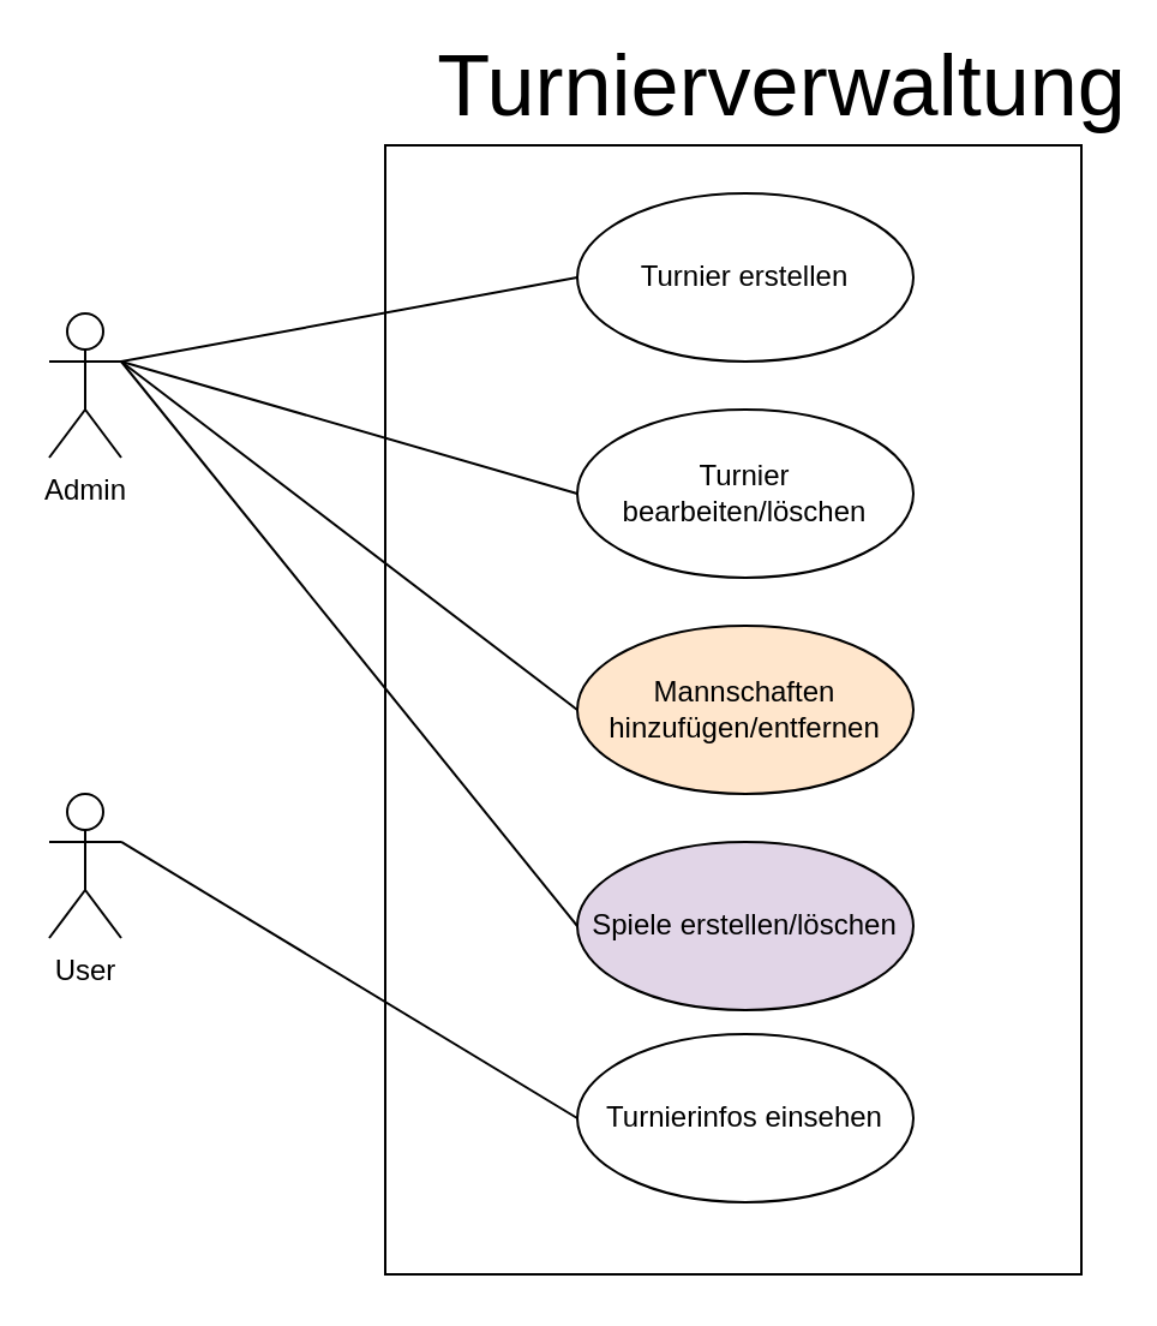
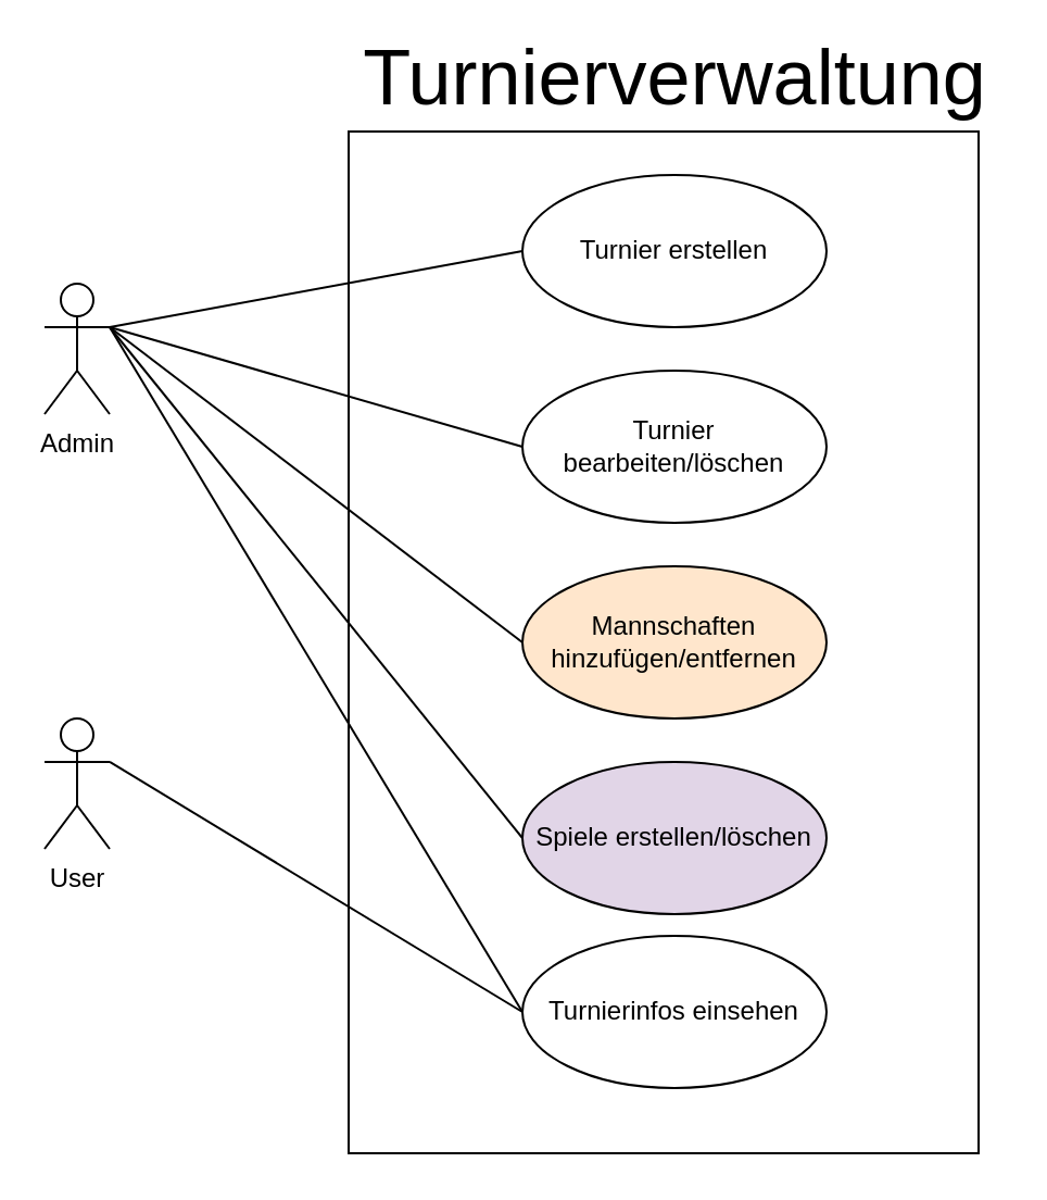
  <mxCell id="0" />
  <mxCell id="1" parent="0" />
  <mxCell id="2" value="Spiele erstellen/löschen" style="ellipse;whiteSpace=wrap;html=1;fillColor=#e1d5e7;" vertex="1" parent="1"><mxGeometry x="240" y="350" width="140" height="70" as="geometry" /></mxCell>
  <mxCell id="3" value="Turnier erstellen" style="ellipse;whiteSpace=wrap;html=1;" vertex="1" parent="1"><mxGeometry x="240" y="80" width="140" height="70" as="geometry" /></mxCell>
  <mxCell id="4" value="Turnier bearbeiten/löschen" style="ellipse;whiteSpace=wrap;html=1;" vertex="1" parent="1"><mxGeometry x="240" y="170" width="140" height="70" as="geometry" /></mxCell>
  <mxCell id="5" value="Mannschaften hinzufügen/entfernen" style="ellipse;whiteSpace=wrap;html=1;fillColor=#ffe6cc;" vertex="1" parent="1"><mxGeometry x="240" y="260" width="140" height="70" as="geometry" /></mxCell>
  <mxCell id="6" value="Admin" style="shape=umlActor;verticalLabelPosition=bottom;verticalAlign=top;html=1;outlineConnect=0;" vertex="1" parent="1"><mxGeometry x="20" y="130" width="30" height="60" as="geometry" /></mxCell>
  <mxCell id="7" value="Turnierinfos einsehen" style="ellipse;whiteSpace=wrap;html=1;" vertex="1" parent="1"><mxGeometry x="240" y="430" width="140" height="70" as="geometry" /></mxCell>
  <mxCell id="8" value="User" style="shape=umlActor;verticalLabelPosition=bottom;verticalAlign=top;html=1;outlineConnect=0;" vertex="1" parent="1"><mxGeometry x="20" y="330" width="30" height="60" as="geometry" /></mxCell>
  <mxCell id="9" value="" style="endArrow=none;html=1;entryX=0;entryY=0.5;entryDx=0;entryDy=0;exitX=1;exitY=0.333;exitDx=0;exitDy=0;exitPerimeter=0;" edge="1" parent="1" source="6" target="3"><mxGeometry width="50" height="50" relative="1" as="geometry"><mxPoint x="280" y="380" as="sourcePoint" /><mxPoint x="330" y="330" as="targetPoint" /></mxGeometry></mxCell>
  <mxCell id="10" value="" style="endArrow=none;html=1;entryX=0;entryY=0.5;entryDx=0;entryDy=0;" edge="1" parent="1" target="4"><mxGeometry width="50" height="50" relative="1" as="geometry"><mxPoint x="50" y="150" as="sourcePoint" /><mxPoint x="250" y="125" as="targetPoint" /></mxGeometry></mxCell>
  <mxCell id="11" value="" style="endArrow=none;html=1;entryX=0;entryY=0.5;entryDx=0;entryDy=0;" edge="1" parent="1" target="5"><mxGeometry width="50" height="50" relative="1" as="geometry"><mxPoint x="50" y="150" as="sourcePoint" /><mxPoint x="250" y="215" as="targetPoint" /></mxGeometry></mxCell>
  <mxCell id="12" value="" style="endArrow=none;html=1;entryX=0;entryY=0.5;entryDx=0;entryDy=0;" edge="1" parent="1" target="2"><mxGeometry width="50" height="50" relative="1" as="geometry"><mxPoint x="50" y="150" as="sourcePoint" /><mxPoint x="250" y="305" as="targetPoint" /></mxGeometry></mxCell>
+ <mxCell id="13" value="" style="endArrow=none;html=1;entryX=0;entryY=0.5;entryDx=0;entryDy=0;exitX=1;exitY=0.333;exitDx=0;exitDy=0;exitPerimeter=0;" edge="1" parent="1" source="6" target="7"><mxGeometry width="50" height="50" relative="1" as="geometry"><mxPoint x="60" y="160" as="sourcePoint" /><mxPoint x="250" y="395" as="targetPoint" /></mxGeometry></mxCell>
  <mxCell id="14" value="" style="endArrow=none;html=1;exitX=1;exitY=0.333;exitDx=0;exitDy=0;exitPerimeter=0;entryX=0;entryY=0.5;entryDx=0;entryDy=0;" edge="1" parent="1" source="8" target="7"><mxGeometry width="50" height="50" relative="1" as="geometry"><mxPoint x="60" y="160" as="sourcePoint" /><mxPoint x="200" y="470" as="targetPoint" /></mxGeometry></mxCell>
  <mxCell id="15" value="" style="rounded=0;whiteSpace=wrap;html=1;fillColor=none;" vertex="1" parent="1"><mxGeometry x="160" y="60" width="290" height="470" as="geometry" /></mxCell>
- <mxCell id="16" value="&lt;font style=&quot;font-size: 36px&quot;&gt;Turnierverwaltung&lt;/font&gt;" style="text;html=1;align=center;verticalAlign=middle;resizable=0;points=[];autosize=1;" vertex="1" parent="1"><mxGeometry x="175" y="20" width="300" height="30" as="geometry" /></mxCell>
+ <mxCell id="16" value="&lt;font style=&quot;font-size: 36px&quot;&gt;Turnierverwaltung&lt;/font&gt;" style="text;html=1;align=center;verticalAlign=middle;resizable=0;points=[];autosize=1;" vertex="1" parent="1"><mxGeometry x="160" y="20" width="300" height="30" as="geometry" /></mxCell>
